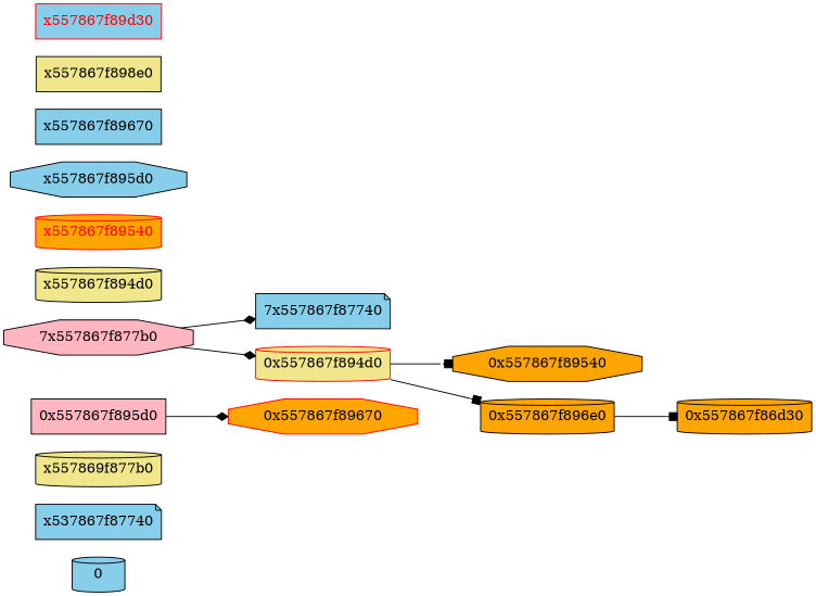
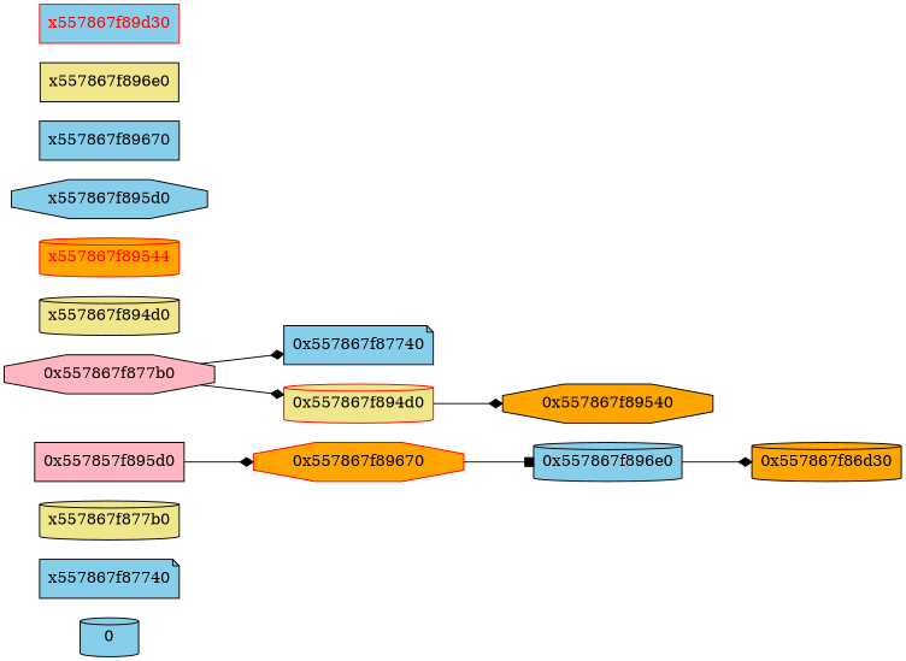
  digraph {
    rankdir=LR
    node [fillcolor=skyblue shape=cylinder style=filled]
    edge [arrowhead=diamond]
    0
-   x557867f87740 [shape=note label=x537867f87740]
-   x557867f877b0 [fillcolor=khaki label=x557869f877b0]
-   "0x557867f87740" [shape=note label="7x557867f87740"]
-   "0x557867f877b0" [fillcolor=lightpink shape=octagon label="7x557867f877b0"]
+   x557867f87740 [shape=note]
+   x557867f877b0 [fillcolor=khaki]
+   "0x557867f87740" [shape=note]
+   "0x557867f877b0" [fillcolor=lightpink shape=octagon]
    "0x557867f894d0" [color=red fillcolor=khaki]
    "0x557867f89540" [fillcolor=orange shape=octagon]
    x557867f894d0 [fillcolor=khaki]
-   "0x557867f895d0" [fillcolor=lightpink shape=box]
+   "0x557867f895d0" [fillcolor=lightpink shape=box label="0x557857f895d0"]
    "0x557867f89670" [color=red fillcolor=orange shape=octagon]
-   x557867f89540 [color=red fillcolor=orange fontcolor=red]
+   x557867f89540 [color=red fillcolor=orange fontcolor=red label=x557867f89544]
    x557867f895d0 [shape=octagon]
-   "0x557867f896e0" [fillcolor=orange]
+   "0x557867f896e0"
    x557867f89670 [shape=box]
    n15 [fillcolor=orange label="0x557867f86d30"]
-   x557867f896e0 [fillcolor=khaki shape=box label=x557867f898e0]
+   x557867f896e0 [fillcolor=khaki shape=box]
    x557867f89d30 [color=red fontcolor=red shape=box]
    "0x557867f877b0" -> "0x557867f87740"
    "0x557867f877b0" -> "0x557867f894d0"
-   "0x557867f894d0" -> "0x557867f89540" [arrowhead=box]
+   "0x557867f894d0" -> "0x557867f89540"
    "0x557867f895d0" -> "0x557867f89670"
-   "0x557867f894d0" -> "0x557867f896e0" [arrowhead=box]
-   "0x557867f896e0" -> n15 [arrowhead=box]
+   "0x557867f89670" -> "0x557867f896e0" [arrowhead=box]
+   "0x557867f896e0" -> n15
  }
